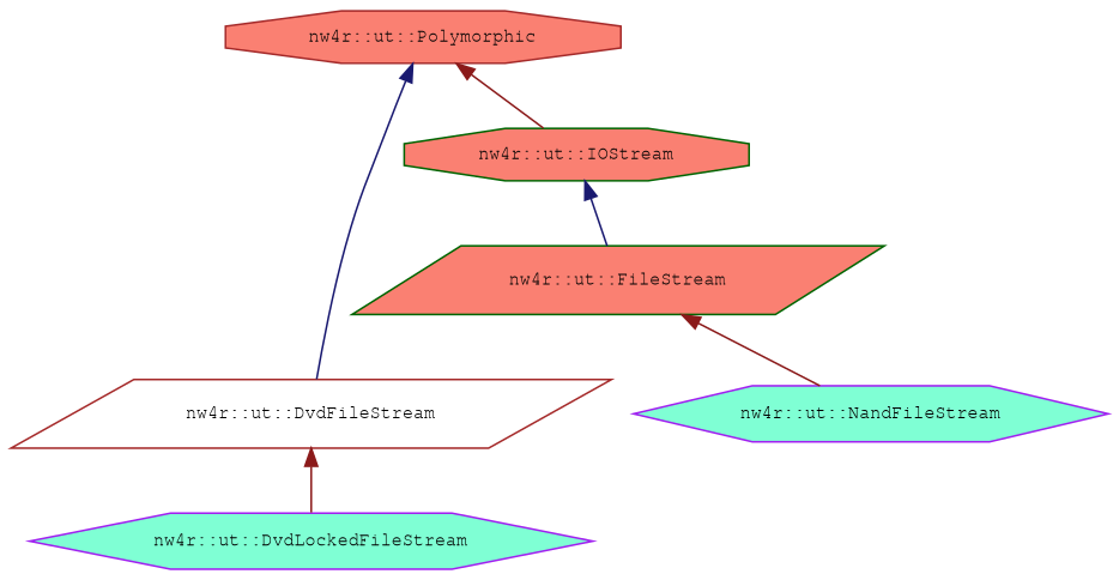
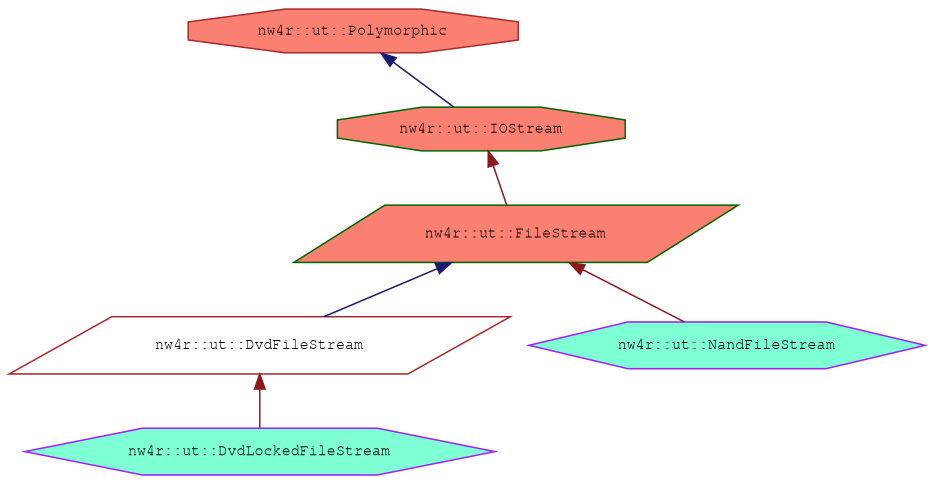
  digraph {
    node [color=darkgreen fillcolor=salmon fontname=FreeMono fontsize=10 shape=parallelogram style=filled]
    edge [color=midnightblue dir=back fontname=FreeMono fontsize=10 labelfontname=FreeMono labelfontsize=10 style=solid]
    n1 [fontcolor=black height=0.2 label="nw4r::ut::FileStream" width=0.4]
    n2 [color=brown fillcolor=white height=0.2 label="nw4r::ut::DvdFileStream" width=0.4]
    n3 [color=purple fillcolor=aquamarine height=0.2 label="nw4r::ut::NandFileStream" shape=hexagon width=0.4]
    n4 [color=purple fillcolor=aquamarine height=0.2 label="nw4r::ut::DvdLockedFileStream" shape=hexagon width=0.4]
    n5 [height=0.2 label="nw4r::ut::IOStream" shape=octagon width=0.4]
    n6 [color=brown height=0.2 label="nw4r::ut::Polymorphic" shape=octagon width=0.4]
-   n6 -> n2
+   n1 -> n2
    n1 -> n3 [color=firebrick4]
    n2 -> n4 [color=firebrick4]
-   n5 -> n1
-   n6 -> n5 [color=firebrick4]
+   n5 -> n1 [color=firebrick4]
+   n6 -> n5
  }
